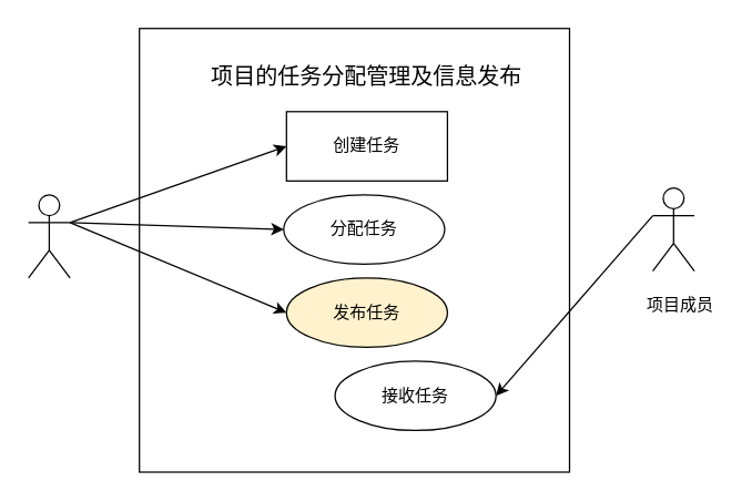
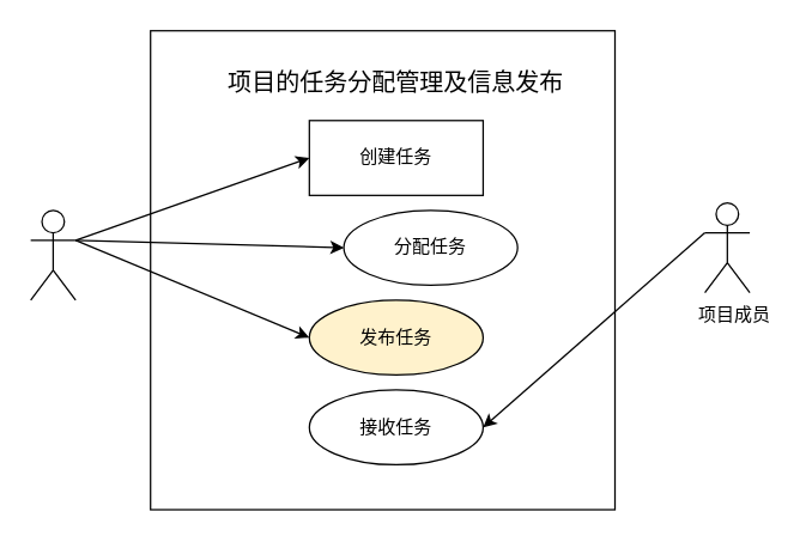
  <mxCell id="0" />
  <mxCell id="1" parent="0" />
  <mxCell id="2" value="" style="rounded=0;whiteSpace=wrap;html=1;" vertex="1" parent="1"><mxGeometry x="100" y="20" width="310" height="320" as="geometry" /></mxCell>
  <mxCell id="3" value="&lt;font style=&quot;font-size: 16px;&quot;&gt;项目的任务分配管理及信息发布&lt;/font&gt;" style="text;html=1;strokeColor=none;fillColor=none;align=center;verticalAlign=middle;whiteSpace=wrap;rounded=0;" vertex="1" parent="1"><mxGeometry x="150" y="40" width="228" height="30" as="geometry" /></mxCell>
  <mxCell id="4" value="&lt;font style=&quot;font-size: 12px;&quot;&gt;创建任务&lt;/font&gt;" style="whiteSpace=wrap;html=1;rounded=0;" vertex="1" parent="1"><mxGeometry x="206" y="80" width="116" height="50" as="geometry" /></mxCell>
- <mxCell id="5" value="分配任务" style="ellipse;whiteSpace=wrap;html=1;" vertex="1" parent="1"><mxGeometry x="204" y="140" width="116" height="50" as="geometry" /></mxCell>
+ <mxCell id="5" value="分配任务" style="ellipse;whiteSpace=wrap;html=1;" vertex="1" parent="1"><mxGeometry x="229" y="140" width="116" height="50" as="geometry" /></mxCell>
  <mxCell id="6" value="发布任务" style="ellipse;whiteSpace=wrap;html=1;fillColor=#fff2cc;" vertex="1" parent="1"><mxGeometry x="206" y="200" width="116" height="50" as="geometry" /></mxCell>
- <mxCell id="7" value="接收任务" style="ellipse;whiteSpace=wrap;html=1;" vertex="1" parent="1"><mxGeometry x="241" y="260" width="116" height="50" as="geometry" /></mxCell>
+ <mxCell id="7" value="接收任务" style="ellipse;whiteSpace=wrap;html=1;" vertex="1" parent="1"><mxGeometry x="206" y="260" width="116" height="50" as="geometry" /></mxCell>
  <mxCell id="8" value="Actor" style="shape=umlActor;verticalLabelPosition=bottom;verticalAlign=top;html=1;outlineConnect=0;fontColor=none;noLabel=1;" vertex="1" parent="1"><mxGeometry x="20" y="140" width="30" height="60" as="geometry" /></mxCell>
  <mxCell id="9" value="Actor" style="shape=umlActor;verticalLabelPosition=bottom;verticalAlign=top;outlineConnect=0;labelBorderColor=none;html=1;fontColor=none;noLabel=1;" vertex="1" parent="1"><mxGeometry x="470" y="135" width="30" height="60" as="geometry" /></mxCell>
- <mxCell id="10" value="项目成员" style="text;html=1;strokeColor=none;fillColor=none;align=center;verticalAlign=middle;whiteSpace=wrap;rounded=0;" vertex="1" parent="1"><mxGeometry x="460" y="205" width="60" height="30" as="geometry" /></mxCell>
+ <mxCell id="10" value="项目成员" style="text;html=1;strokeColor=none;fillColor=none;align=center;verticalAlign=middle;whiteSpace=wrap;rounded=0;" vertex="1" parent="1"><mxGeometry x="460" y="195" width="60" height="30" as="geometry" /></mxCell>
  <mxCell id="11" value="" style="endArrow=classic;html=1;rounded=0;exitX=1;exitY=0.333;exitDx=0;exitDy=0;exitPerimeter=0;entryX=0;entryY=0.5;entryDx=0;entryDy=0;" edge="1" parent="1" source="8" target="4"><mxGeometry width="50" height="50" relative="1" as="geometry"><mxPoint x="180" y="160" as="sourcePoint" /><mxPoint x="230" y="110" as="targetPoint" /></mxGeometry></mxCell>
  <mxCell id="12" value="" style="endArrow=classic;html=1;rounded=0;exitX=1;exitY=0.333;exitDx=0;exitDy=0;exitPerimeter=0;entryX=0;entryY=0.5;entryDx=0;entryDy=0;" edge="1" parent="1" source="8" target="5"><mxGeometry width="50" height="50" relative="1" as="geometry"><mxPoint x="180" y="160" as="sourcePoint" /><mxPoint x="230" y="110" as="targetPoint" /></mxGeometry></mxCell>
  <mxCell id="13" value="" style="endArrow=classic;html=1;rounded=0;entryX=0;entryY=0.5;entryDx=0;entryDy=0;" edge="1" parent="1" target="6"><mxGeometry width="50" height="50" relative="1" as="geometry"><mxPoint x="50" y="160" as="sourcePoint" /><mxPoint x="230" y="110" as="targetPoint" /></mxGeometry></mxCell>
  <mxCell id="14" value="" style="endArrow=classic;html=1;rounded=0;exitX=0;exitY=0.333;exitDx=0;exitDy=0;exitPerimeter=0;entryX=1;entryY=0.5;entryDx=0;entryDy=0;" edge="1" parent="1" source="9" target="7"><mxGeometry width="50" height="50" relative="1" as="geometry"><mxPoint x="180" y="160" as="sourcePoint" /><mxPoint x="230" y="110" as="targetPoint" /></mxGeometry></mxCell>
